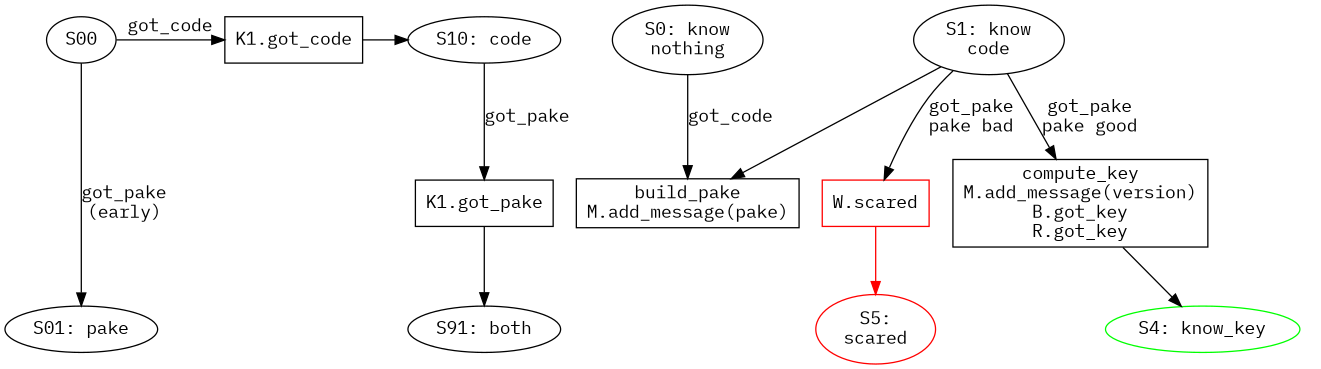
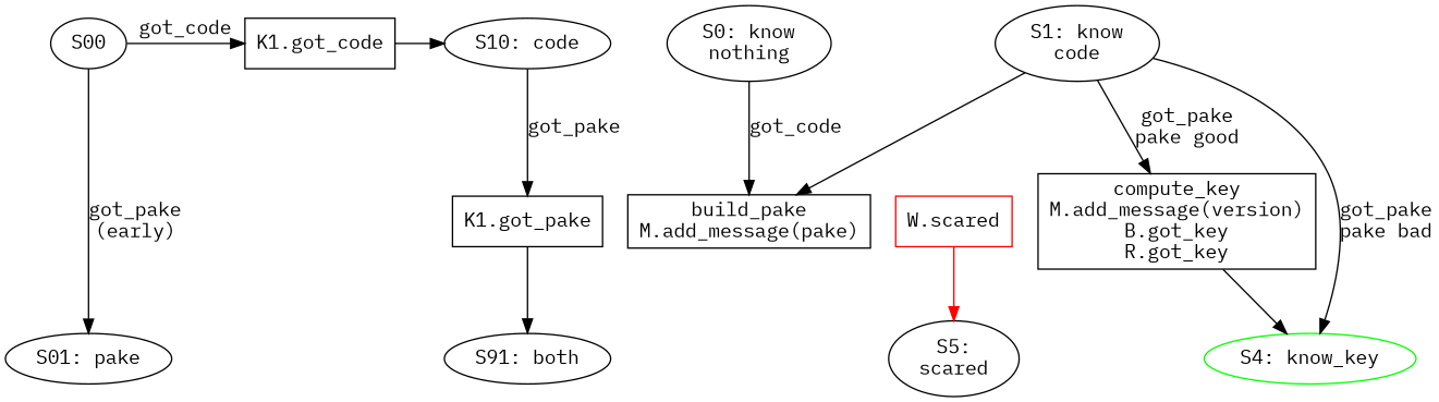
  digraph {
    fontname="IBM Plex Mono"
    node [fontname="IBM Plex Mono"]
    edge [fontname="IBM Plex Mono"]
    n1 [label=S00]
    n2 [label="K1.got_code" shape=box]
    n3 [label="S10: code"]
    n4 [label="S01: pake"]
    n5 [label="S91: both"]
    n6 [label="K1.got_pake" shape=box]
    n7 [label="S0: know\nnothing"]
    n8 [label="build_pake\nM.add_message(pake)" shape=box]
    n9 [label="S1: know\ncode"]
    n10 [color=red label="W.scared" shape=box]
    n11 [label="compute_key\nM.add_message(version)\nB.got_key\nR.got_key" shape=box]
-   n12 [color=red label="S5:\nscared"]
+   n12 [color=black label="S5:\nscared"]
    n13 [color=green label="S4: know_key"]
    subgraph sub_1 {
      rank=same
      n1
      n2
      n3
    }
    subgraph sub_2 {
      rank=same
      n4
      n5
    }
    n1 -> n2 [label=got_code]
    n1 -> n4 [label="got_pake\n(early)"]
    n2 -> n3
    n3 -> n6 [label=got_pake]
    n6 -> n5
    n7 -> n8 [label=got_code]
    n9 -> n8
-   n9 -> n10 [label="got_pake\npake bad"]
+   n9 -> n13 [label="got_pake\npake bad"]
    n9 -> n11 [label="got_pake\npake good"]
    n10 -> n12 [color=red]
    n11 -> n13
  }
